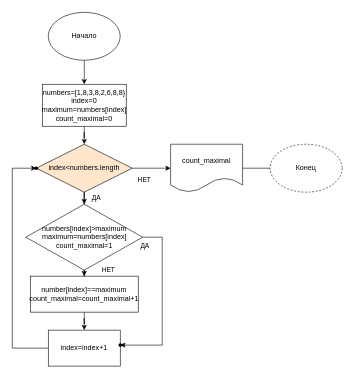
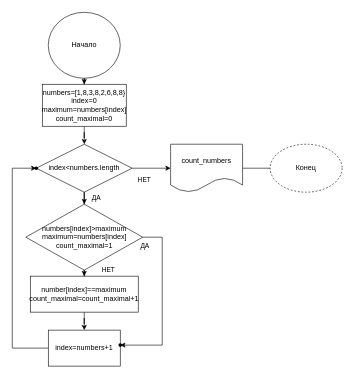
  <mxCell id="0" />
  <mxCell id="1" parent="0" />
  <mxCell id="2" value="НЕТ" style="edgeStyle=orthogonalEdgeStyle;rounded=0;orthogonalLoop=1;jettySize=auto;html=1;" edge="1" parent="1" source="5" target="14"><mxGeometry x="0.714" y="40" relative="1" as="geometry"><mxPoint as="offset" /></mxGeometry></mxCell>
  <mxCell id="3" value="" style="edgeStyle=orthogonalEdgeStyle;rounded=0;orthogonalLoop=1;jettySize=auto;html=1;entryX=0.702;entryY=0.607;entryDx=0;entryDy=0;entryPerimeter=0;exitX=1;exitY=0.5;exitDx=0;exitDy=0;" edge="1" parent="1" source="5" target="21"><mxGeometry relative="1" as="geometry"><mxPoint x="270" y="530" as="targetPoint" /><Array as="points"><mxPoint x="270" y="395" /><mxPoint x="270" y="575" /></Array></mxGeometry></mxCell>
  <mxCell id="4" value="ДА" style="edgeLabel;html=1;align=center;verticalAlign=middle;resizable=0;points=[];" vertex="1" connectable="0" parent="3"><mxGeometry x="-0.671" y="3" relative="1" as="geometry"><mxPoint x="-33" as="offset" /></mxGeometry></mxCell>
  <mxCell id="5" value="numbers[index]&amp;gt;maximum&lt;br&gt;maximum=numbers[index]&lt;br&gt;count_maximal=1" style="rhombus;whiteSpace=wrap;html=1;" vertex="1" parent="1"><mxGeometry x="42.5" y="340" width="195" height="110" as="geometry" /></mxCell>
  <mxCell id="6" value="" style="edgeStyle=orthogonalEdgeStyle;rounded=0;orthogonalLoop=1;jettySize=auto;html=1;endArrow=none;" edge="1" parent="1" source="7" target="8"><mxGeometry relative="1" as="geometry" /></mxCell>
- <mxCell id="7" value="count_maximal" style="shape=document;whiteSpace=wrap;html=1;boundedLbl=1;" vertex="1" parent="1"><mxGeometry x="284" y="240" width="120" height="80" as="geometry" /></mxCell>
+ <mxCell id="7" value="count_numbers" style="shape=document;whiteSpace=wrap;html=1;boundedLbl=1;" vertex="1" parent="1"><mxGeometry x="284" y="240" width="120" height="80" as="geometry" /></mxCell>
  <mxCell id="8" value="Конец" style="ellipse;whiteSpace=wrap;html=1;dashed=1;" vertex="1" parent="1"><mxGeometry x="450" y="240" width="120" height="80" as="geometry" /></mxCell>
  <mxCell id="9" value="" style="edgeStyle=orthogonalEdgeStyle;rounded=0;orthogonalLoop=1;jettySize=auto;html=1;" edge="1" parent="1" source="10" target="12"><mxGeometry relative="1" as="geometry" /></mxCell>
- <mxCell id="10" value="Начало" style="ellipse;whiteSpace=wrap;html=1;" vertex="1" parent="1"><mxGeometry x="80" y="20" width="120" height="80" as="geometry" /></mxCell>
+ <mxCell id="10" value="Начало" style="ellipse;whiteSpace=wrap;html=1;" vertex="1" parent="1"><mxGeometry x="80" y="20" width="120" height="110" as="geometry" /></mxCell>
  <mxCell id="11" value="" style="edgeStyle=orthogonalEdgeStyle;rounded=0;orthogonalLoop=1;jettySize=auto;html=1;" edge="1" parent="1" source="12" target="17"><mxGeometry relative="1" as="geometry" /></mxCell>
  <mxCell id="12" value="numbers=[1,8,3,8,2,6,8,8}&lt;br&gt;index=0&lt;br&gt;maximum=numbers[index]&lt;br&gt;count_maximal=0" style="rounded=0;whiteSpace=wrap;html=1;" vertex="1" parent="1"><mxGeometry x="70" y="140" width="140" height="70" as="geometry" /></mxCell>
  <mxCell id="13" value="" style="edgeStyle=orthogonalEdgeStyle;rounded=0;orthogonalLoop=1;jettySize=auto;html=1;" edge="1" parent="1" source="14" target="19"><mxGeometry relative="1" as="geometry" /></mxCell>
  <mxCell id="14" value="number[index]==maximum&lt;br&gt;count_maximal=count_maximal+1" style="rounded=0;whiteSpace=wrap;html=1;" vertex="1" parent="1"><mxGeometry x="50" y="460" width="180" height="60" as="geometry" /></mxCell>
  <mxCell id="15" value="ДА" style="edgeStyle=orthogonalEdgeStyle;rounded=0;orthogonalLoop=1;jettySize=auto;html=1;" edge="1" parent="1" source="17" target="5"><mxGeometry x="0.667" y="20" relative="1" as="geometry"><mxPoint as="offset" /></mxGeometry></mxCell>
  <mxCell id="16" value="НЕТ" style="edgeStyle=orthogonalEdgeStyle;rounded=0;orthogonalLoop=1;jettySize=auto;html=1;" edge="1" parent="1"><mxGeometry x="-0.375" y="-20" relative="1" as="geometry"><mxPoint x="220" y="280" as="sourcePoint" /><mxPoint x="284" y="280" as="targetPoint" /><mxPoint as="offset" /></mxGeometry></mxCell>
- <mxCell id="17" value="index&amp;lt;numbers.length" style="rhombus;whiteSpace=wrap;html=1;fillColor=#ffe6cc;" vertex="1" parent="1"><mxGeometry x="60" y="240" width="160" height="80" as="geometry" /></mxCell>
+ <mxCell id="17" value="index&amp;lt;numbers.length" style="rhombus;whiteSpace=wrap;html=1;" vertex="1" parent="1"><mxGeometry x="60" y="240" width="160" height="80" as="geometry" /></mxCell>
  <mxCell id="18" value="" style="edgeStyle=orthogonalEdgeStyle;rounded=0;orthogonalLoop=1;jettySize=auto;html=1;entryX=0.46;entryY=0.408;entryDx=0;entryDy=0;entryPerimeter=0;" edge="1" parent="1" source="19" target="20"><mxGeometry relative="1" as="geometry"><mxPoint x="-30" y="310" as="targetPoint" /><Array as="points"><mxPoint x="20" y="580" /><mxPoint x="20" y="280" /></Array></mxGeometry></mxCell>
- <mxCell id="19" value="index=index+1" style="rounded=0;whiteSpace=wrap;html=1;" vertex="1" parent="1"><mxGeometry x="80" y="550" width="120" height="60" as="geometry" /></mxCell>
+ <mxCell id="19" value="index=numbers+1" style="rounded=0;whiteSpace=wrap;html=1;" vertex="1" parent="1"><mxGeometry x="80" y="550" width="120" height="60" as="geometry" /></mxCell>
  <mxCell id="20" value="" style="shape=waypoint;sketch=0;size=6;pointerEvents=1;points=[];fillColor=default;resizable=0;rotatable=0;perimeter=centerPerimeter;snapToPoint=1;rounded=0;" vertex="1" parent="1"><mxGeometry x="40" y="260" width="40" height="40" as="geometry" /></mxCell>
  <mxCell id="21" value="" style="shape=waypoint;sketch=0;size=6;pointerEvents=1;points=[];fillColor=default;resizable=0;rotatable=0;perimeter=centerPerimeter;snapToPoint=1;" vertex="1" parent="1"><mxGeometry x="180" y="555" width="40" height="40" as="geometry" /></mxCell>
